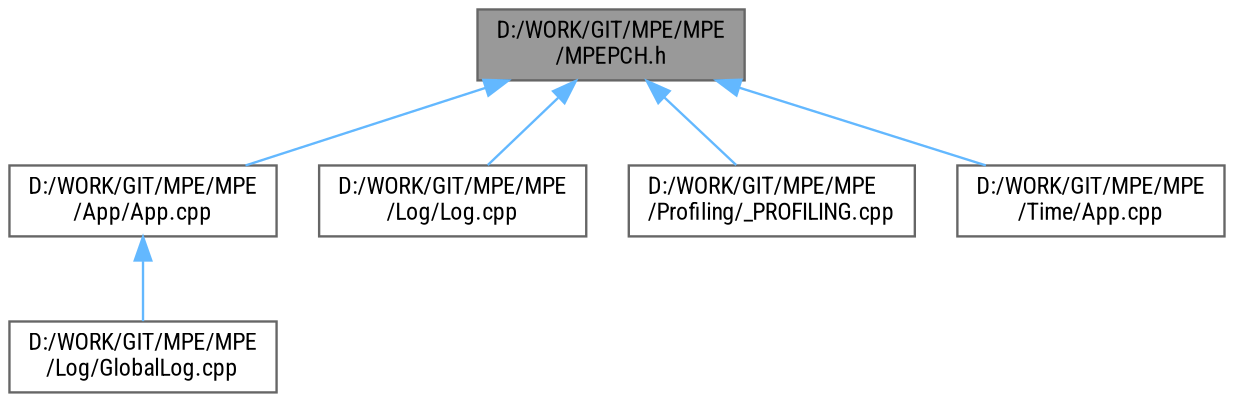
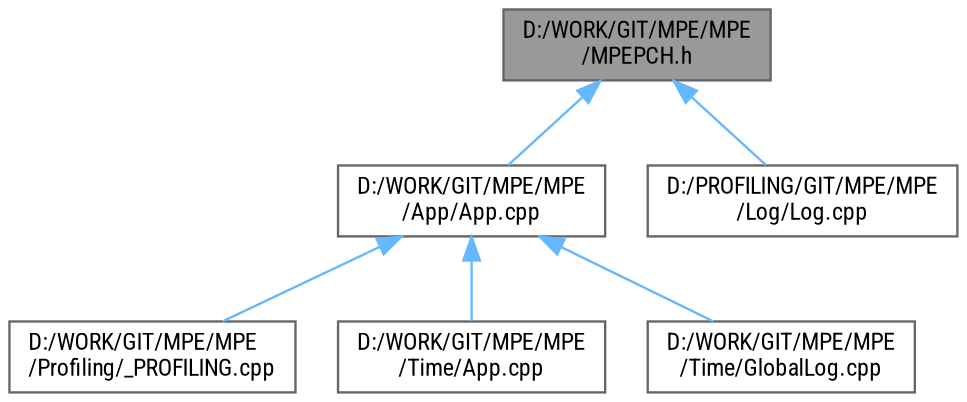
  digraph {
    fontname="Roboto Condensed"
    node [color=grey40 fillcolor=white fontname="Roboto Condensed" fontsize=10 shape=box style=filled]
    edge [color=steelblue1 dir=back fontname="Roboto Condensed" fontsize=10 labelfontname=Helvetica labelfontsize=10 style=solid]
    n1 [color=gray40 fillcolor=grey60 fontcolor=black height=0.2 label="D:/WORK/GIT/MPE/MPE\l/MPEPCH.h" width=0.4]
    n2 [height=0.2 label="D:/WORK/GIT/MPE/MPE\l/App/App.cpp" width=0.4]
-   n3 [height=0.2 label="D:/WORK/GIT/MPE/MPE\l/Log/Log.cpp" width=0.4]
+   n3 [height=0.2 label="D:/PROFILING/GIT/MPE/MPE\l/Log/Log.cpp" width=0.4]
    n4 [height=0.2 label="D:/WORK/GIT/MPE/MPE\l/Profiling/_PROFILING.cpp" width=0.4]
    n5 [height=0.2 label="D:/WORK/GIT/MPE/MPE\l/Time/App.cpp" width=0.4]
-   n6 [height=0.2 label="D:/WORK/GIT/MPE/MPE\l/Log/GlobalLog.cpp" width=0.4]
+   n6 [height=0.2 label="D:/WORK/GIT/MPE/MPE\l/Time/GlobalLog.cpp" width=0.4]
    n1 -> n2
    n1 -> n3
-   n1 -> n4
-   n1 -> n5
+   n2 -> n4
+   n2 -> n5
    n2 -> n6
  }
